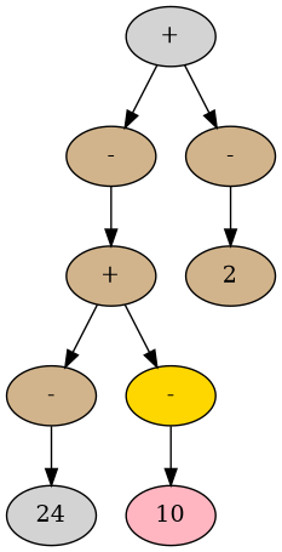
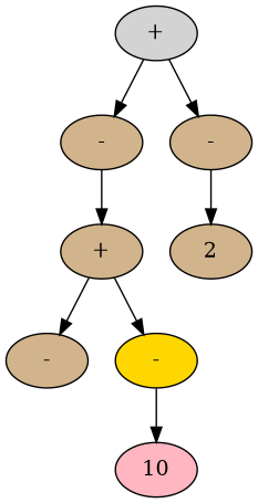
  digraph {
    node [style=filled fillcolor=tan]
    n1 [label="+" fillcolor=lightgrey]
    n2 [label="-"]
    n3 [label="-"]
    n4 [label="+"]
    n5 [label="-"]
    n6 [label="-" fillcolor=gold]
-   n7 [label=24 fillcolor=lightgrey]
    n8 [label=10 fillcolor=lightpink]
    n9 [label=2]
    n1 -> n2
    n1 -> n3
    n2 -> n4
    n3 -> n9
    n4 -> n5
    n4 -> n6
-   n5 -> n7
    n6 -> n8
  }
